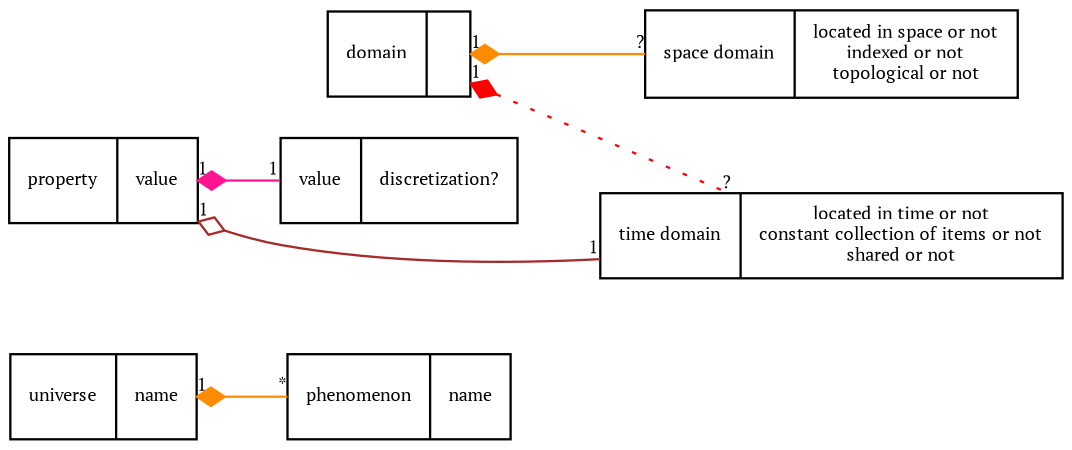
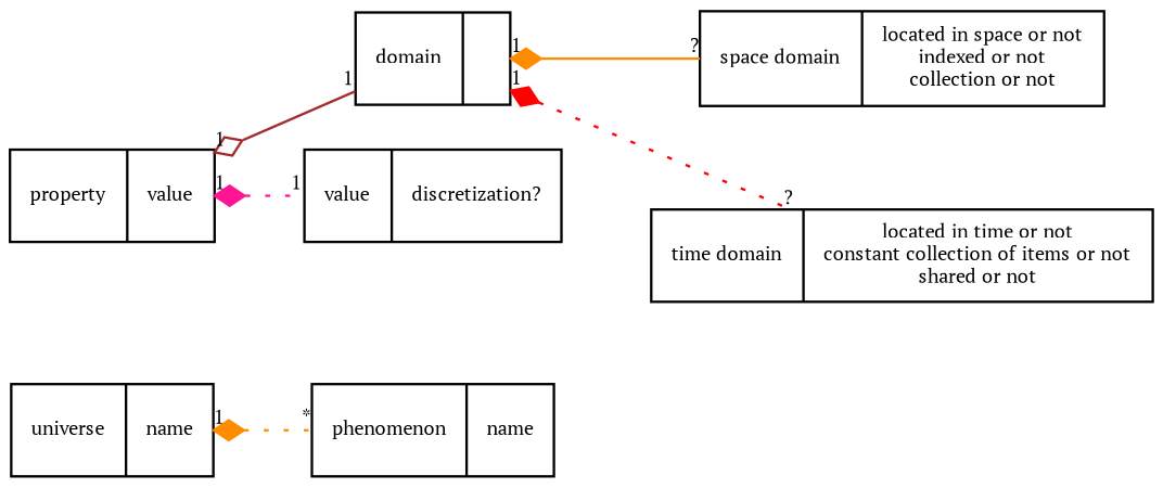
  digraph {
    compound=true
    fontname="PT Serif"
    fontsize=8
    rankdir=LR
    splines=true
    node [fillcolor=white fontname="PT Serif" fontsize=8 shape=record style=filled]
    edge [arrowhead=none arrowtail=diamond color=darkorange dir=both fontname="PT Serif" fontsize=8 headlabel=1 style=solid taillabel=1]
    n1 [label="{universe|name}"]
    n2 [label="{phenomenon|name}"]
    n3 [label="{property|value}"]
    n4 [label="{domain|}"]
    n5 [label="{value|discretization?}"]
    n6 [label="{time domain|located in time or not\nconstant collection of items or not\nshared or not\n}"]
-   n7 [label="{space domain|located in space or not\nindexed or not\ntopological or not}"]
-   n1 -> n2 [headlabel="*"]
-   n3 -> n6 [arrowtail=odiamond color=brown]
-   n3 -> n5 [color=deeppink]
+   n7 [label="{space domain|located in space or not\nindexed or not\ncollection or not}"]
+   n1 -> n2 [headlabel="*" style=dotted]
+   n3 -> n4 [arrowtail=odiamond color=brown]
+   n3 -> n5 [color=deeppink style=dotted]
    n4 -> n6 [color=red headlabel="?" style=dotted]
    n4 -> n7 [headlabel="?"]
  }
